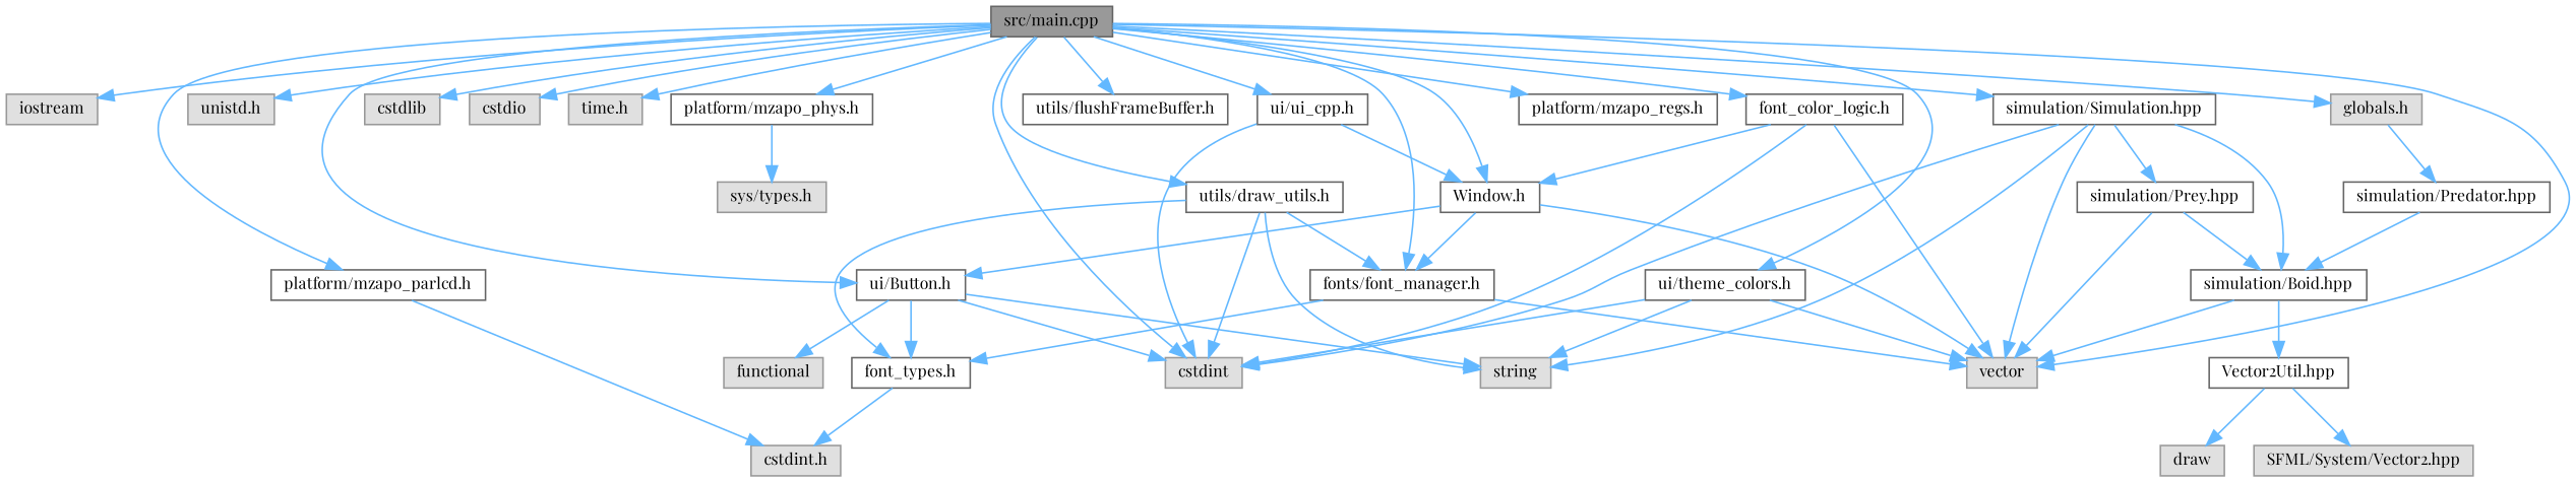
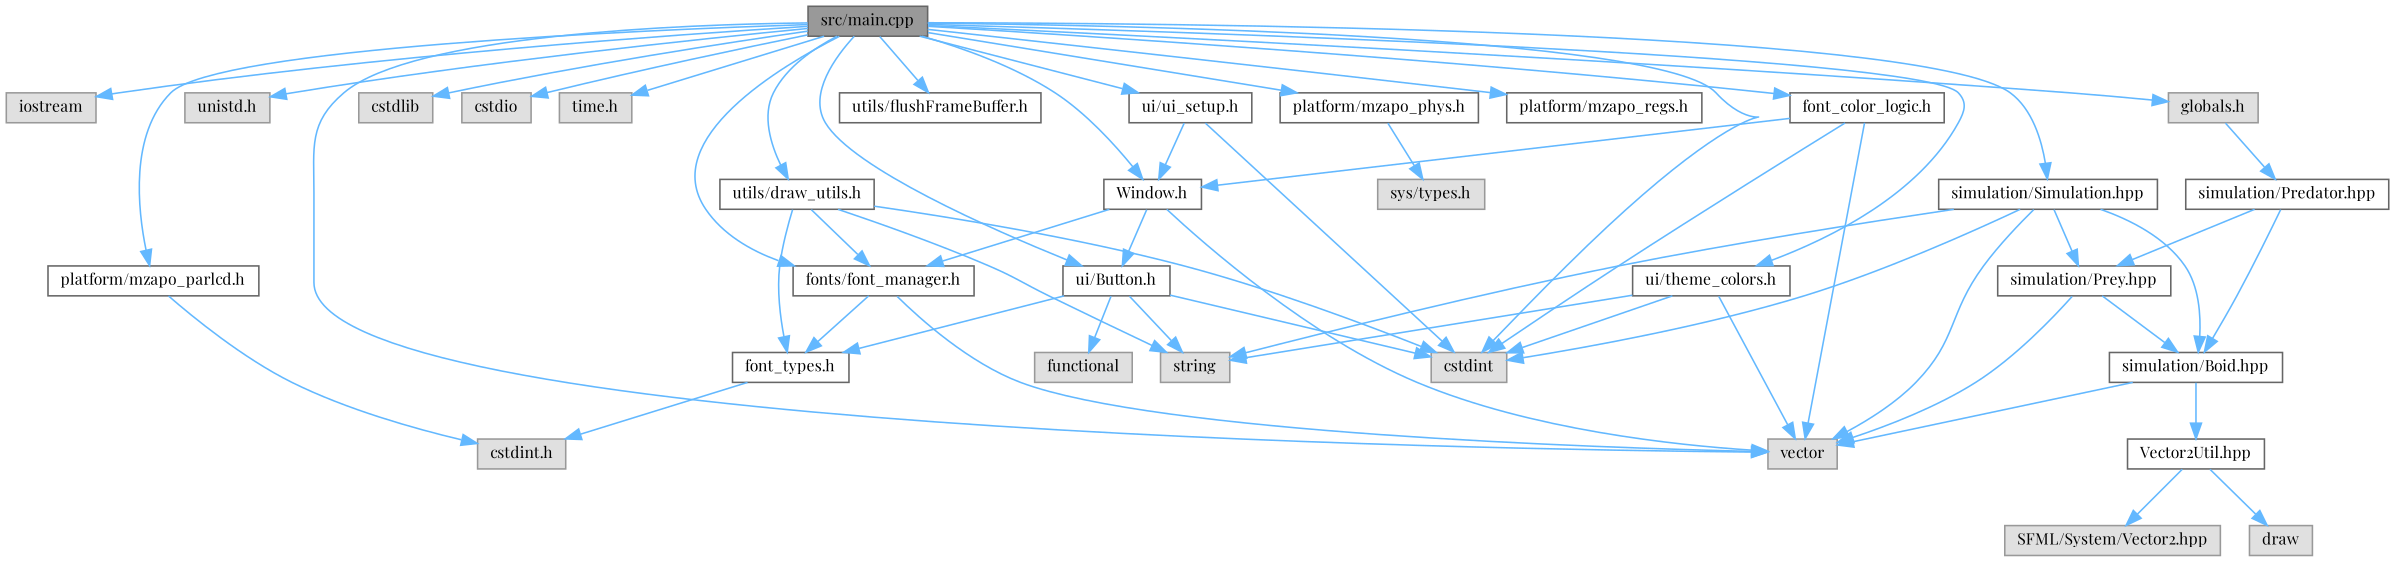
  digraph {
    fontname="Playfair Display"
    node [color=grey40 fillcolor=white fontname="Playfair Display" fontsize=10 shape=box style=filled]
    edge [color=steelblue1 fontname="Playfair Display" fontsize=10 labelfontname=Helvetica labelfontsize=10 style=solid]
    n1 [color=gray40 fillcolor=grey60 fontcolor=black height=0.2 label="src/main.cpp" width=0.4]
    n2 [color=grey60 fillcolor="#E0E0E0" height=0.2 label=iostream width=0.4]
    n3 [color=grey60 fillcolor="#E0E0E0" height=0.2 label=vector width=0.4]
    n4 [color=grey60 fillcolor="#E0E0E0" height=0.2 label="unistd.h" width=0.4]
    n5 [color=grey60 fillcolor="#E0E0E0" height=0.2 label=cstdint width=0.4]
    n6 [color=grey60 fillcolor="#E0E0E0" height=0.2 label=cstdlib width=0.4]
    n7 [color=grey60 fillcolor="#E0E0E0" height=0.2 label=cstdio width=0.4]
    n8 [color=grey60 fillcolor="#E0E0E0" height=0.2 label="time.h" width=0.4]
    n9 [height=0.2 label="fonts/font_manager.h" width=0.4]
    n10 [height=0.2 label="Window.h" width=0.4]
    n11 [height=0.2 label="ui/Button.h" width=0.4]
    n12 [height=0.2 label="utils/flushFrameBuffer.h" width=0.4]
    n13 [height=0.2 label="utils/draw_utils.h" width=0.4]
    n14 [height=0.2 label="platform/mzapo_parlcd.h" width=0.4]
    n15 [height=0.2 label="platform/mzapo_phys.h" width=0.4]
    n16 [height=0.2 label="platform/mzapo_regs.h" width=0.4]
-   n17 [height=0.2 label="ui/ui_cpp.h" width=0.4]
+   n17 [height=0.2 label="ui/ui_setup.h" width=0.4]
    n18 [height=0.2 label="font_color_logic.h" width=0.4]
    n19 [height=0.2 label="ui/theme_colors.h" width=0.4]
    n20 [height=0.2 label="simulation/Simulation.hpp" width=0.4]
    n21 [color=grey60 fillcolor="#E0E0E0" height=0.2 label="globals.h" width=0.4]
    n22 [height=0.2 label="font_types.h" width=0.4]
    n23 [color=grey60 fillcolor="#E0E0E0" height=0.2 label=string width=0.4]
    n24 [color=grey60 fillcolor="#E0E0E0" height=0.2 label=functional width=0.4]
    n25 [color=grey60 fillcolor="#E0E0E0" height=0.2 label="cstdint.h" width=0.4]
    n26 [color=grey60 fillcolor="#E0E0E0" height=0.2 label="sys/types.h" width=0.4]
    n27 [height=0.2 label="simulation/Boid.hpp" width=0.4]
    n28 [height=0.2 label="simulation/Prey.hpp" width=0.4]
    n29 [height=0.2 label="simulation/Predator.hpp" width=0.4]
    n30 [height=0.2 label="Vector2Util.hpp" width=0.4]
    n31 [color=grey60 fillcolor="#E0E0E0" height=0.2 label="SFML/System/Vector2.hpp" width=0.4]
    n32 [color=grey60 fillcolor="#E0E0E0" height=0.2 label=draw width=0.4]
    n1 -> n2
    n1 -> n3
    n1 -> n4
    n1 -> n5
    n1 -> n6
    n1 -> n7
    n1 -> n8
    n1 -> n9
    n1 -> n10
    n1 -> n11
    n1 -> n12
    n1 -> n13
    n1 -> n14
    n1 -> n15
    n1 -> n16
    n1 -> n17
    n1 -> n18
    n1 -> n19
    n1 -> n20
    n1 -> n21
    n9 -> n3
    n9 -> n22
    n10 -> n3
    n10 -> n9
    n10 -> n11
    n11 -> n5
    n11 -> n22
    n11 -> n23
    n11 -> n24
    n13 -> n5
    n13 -> n9
    n13 -> n22
    n13 -> n23
    n14 -> n25
    n15 -> n26
    n17 -> n5
    n17 -> n10
    n18 -> n3
    n18 -> n5
    n18 -> n10
    n19 -> n3
    n19 -> n5
    n19 -> n23
    n20 -> n3
    n20 -> n5
    n20 -> n23
    n20 -> n27
    n20 -> n28
    n21 -> n29
    n22 -> n25
    n27 -> n3
    n27 -> n30
    n28 -> n3
    n28 -> n27
    n29 -> n27
+   n29 -> n28
    n30 -> n31
    n30 -> n32
  }
